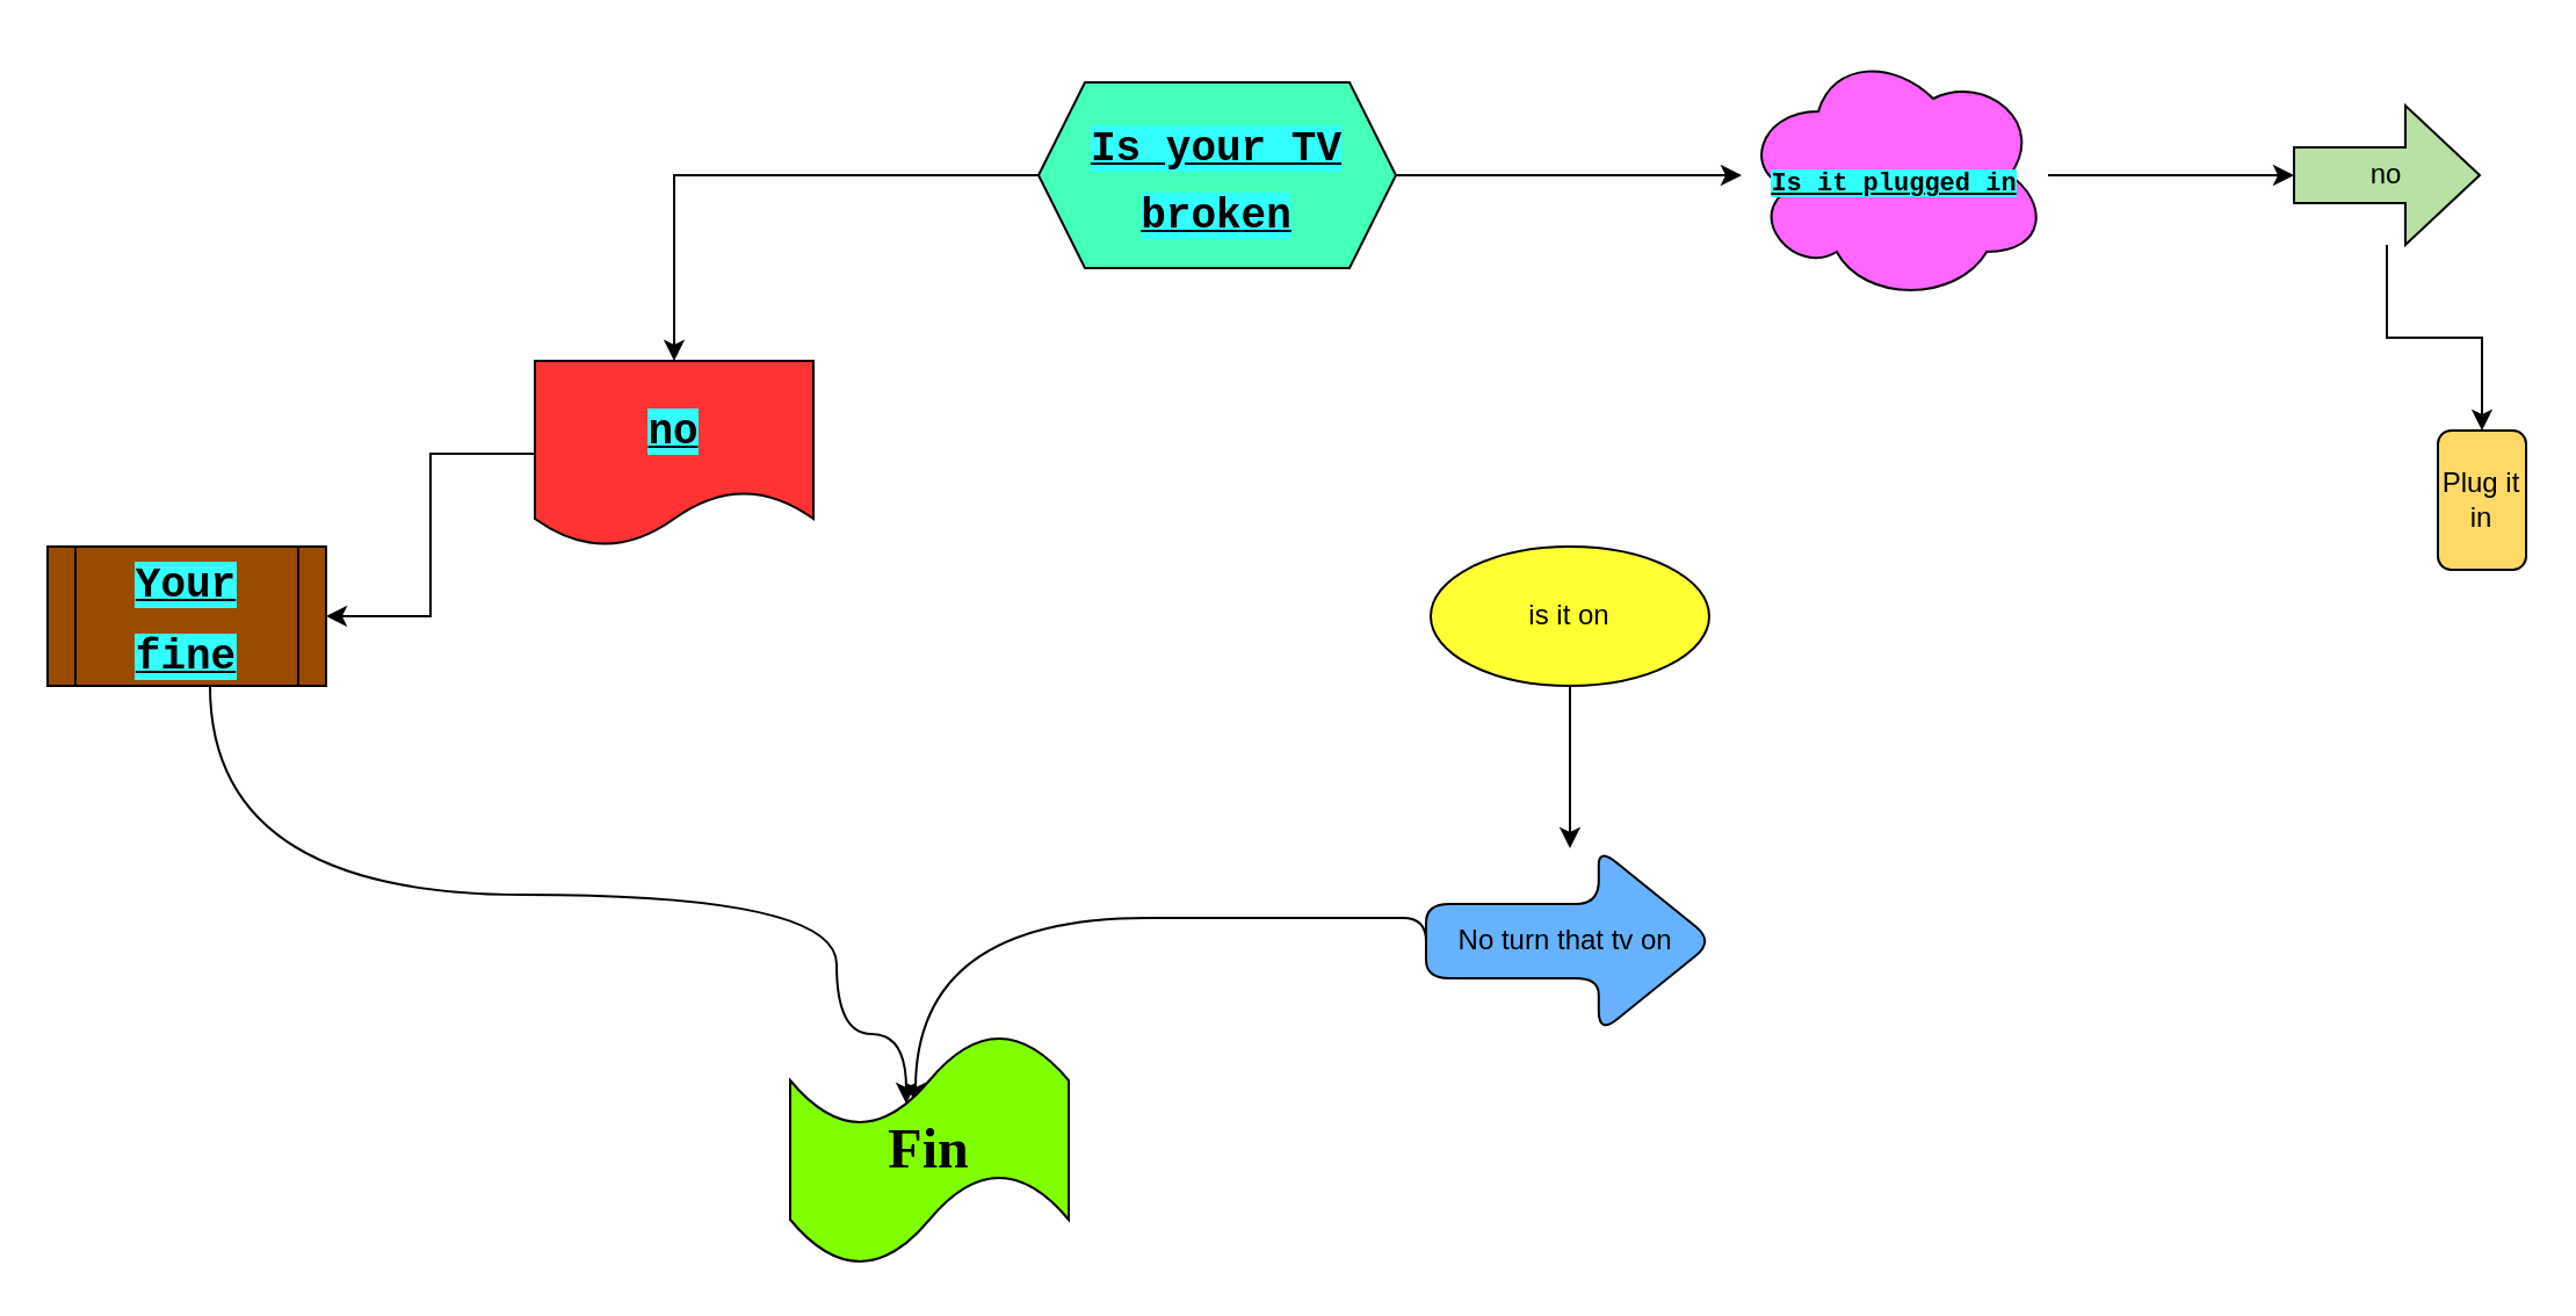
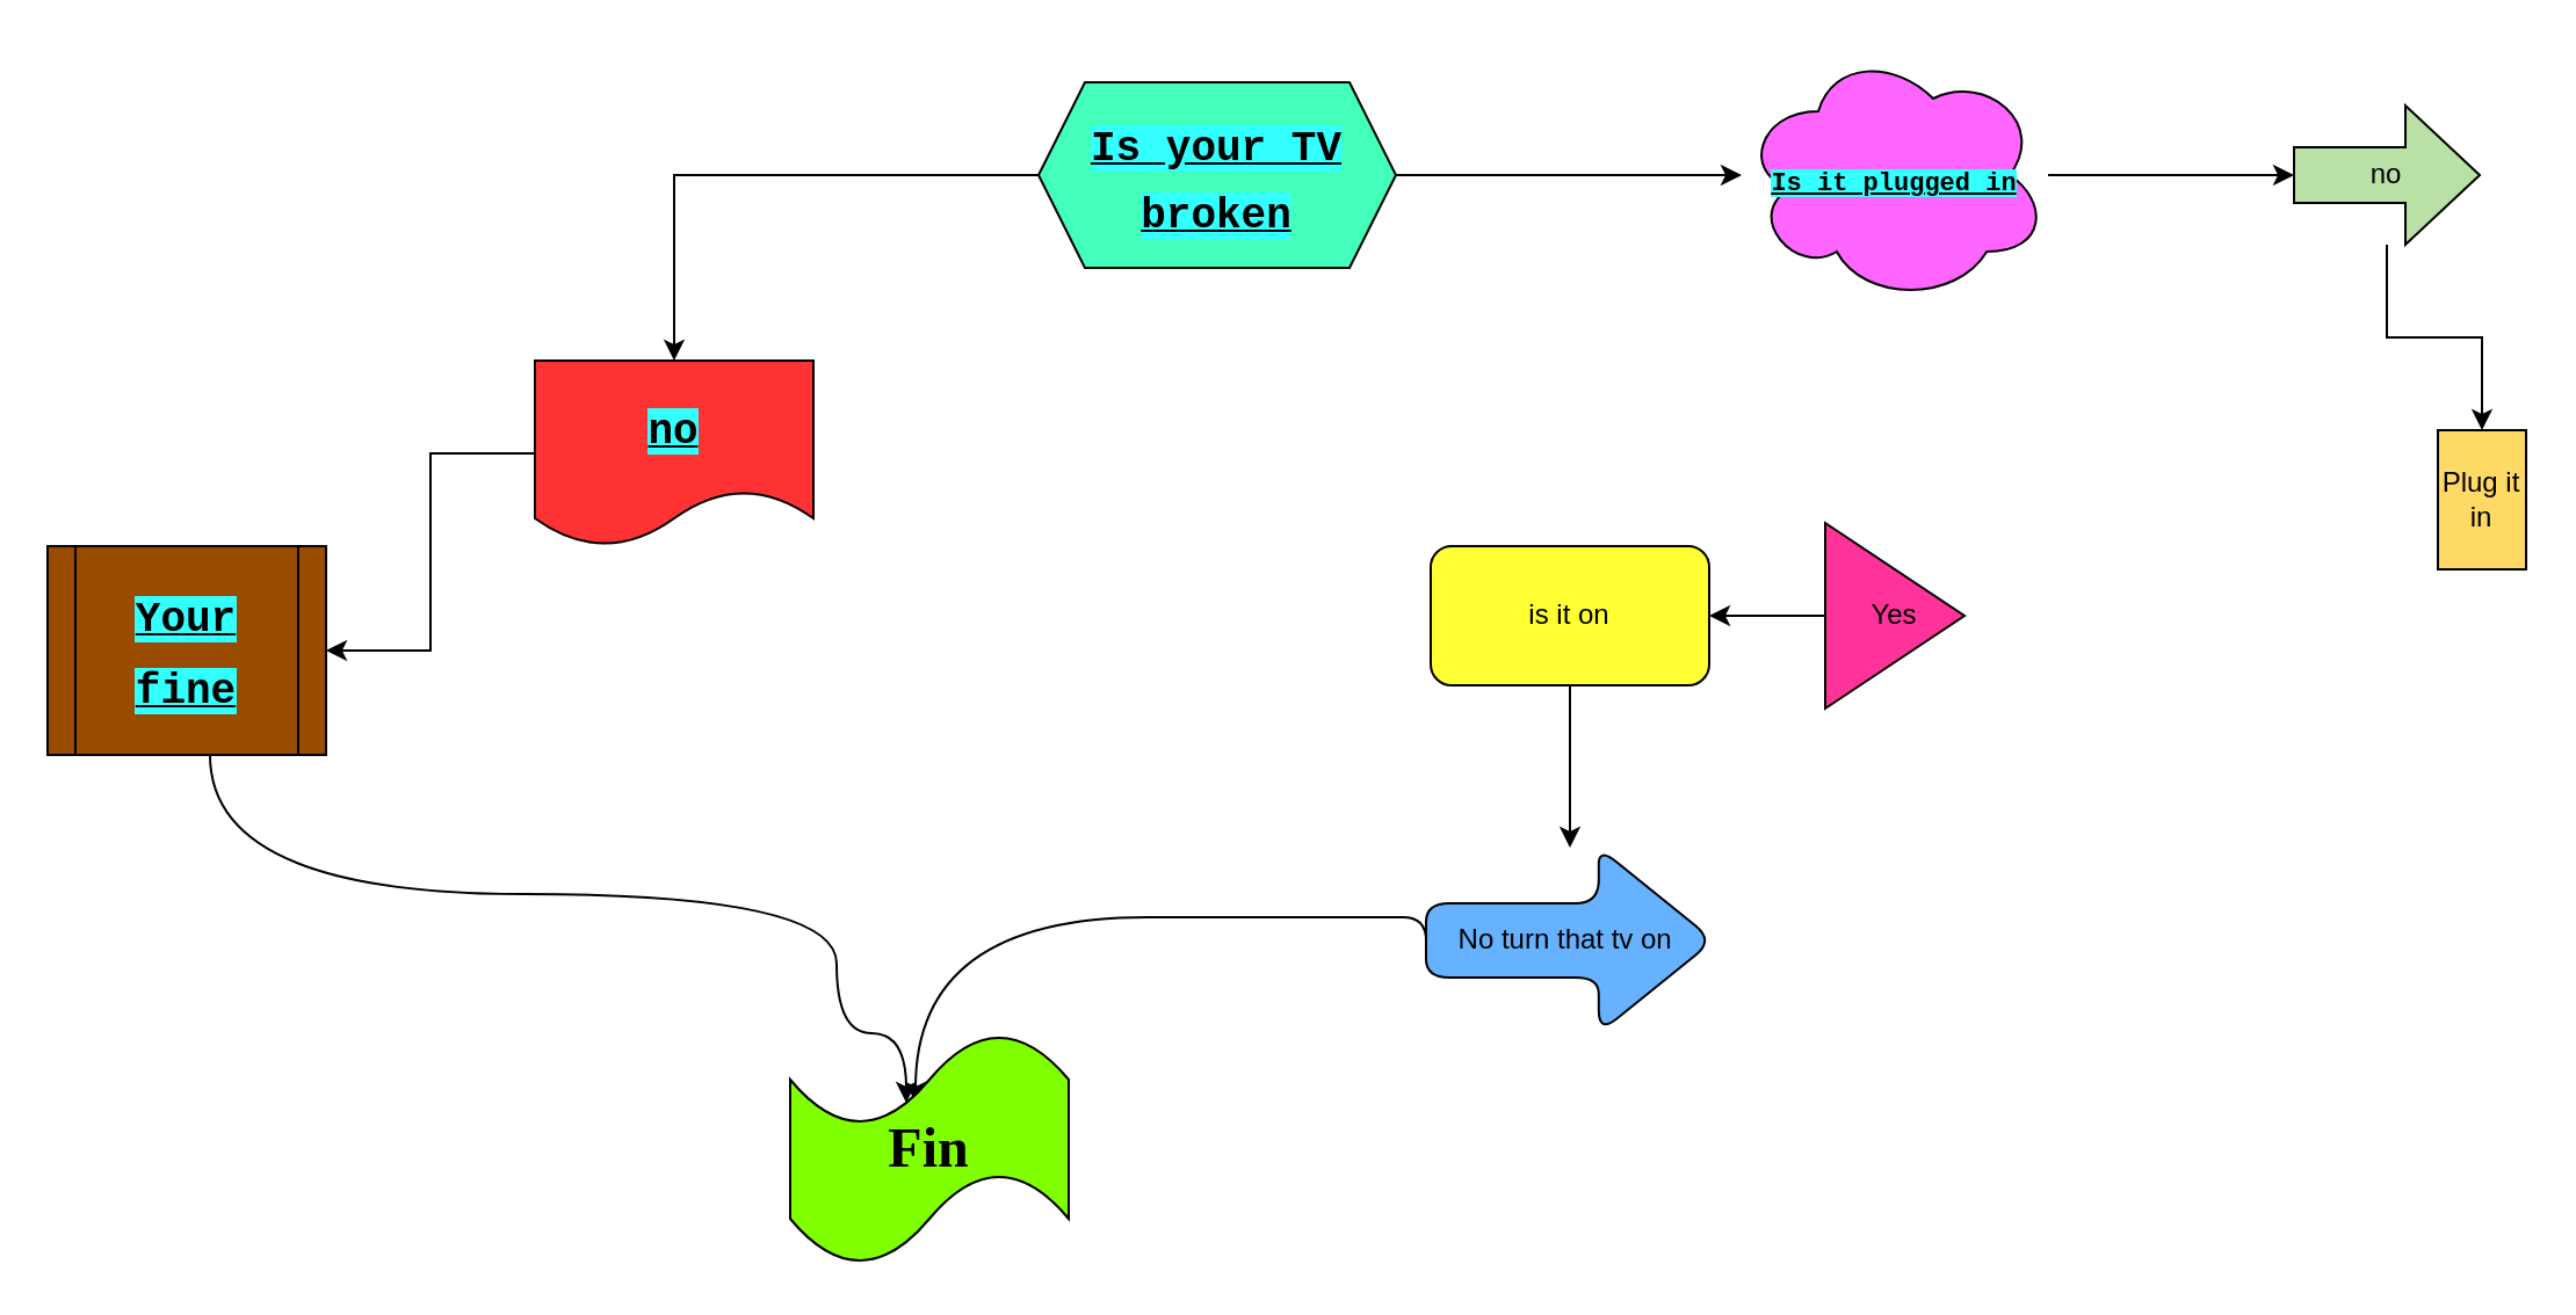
  <mxCell id="0" />
  <mxCell id="1" parent="0" />
  <mxCell id="2" value="" style="edgeStyle=orthogonalEdgeStyle;rounded=0;orthogonalLoop=1;jettySize=auto;html=1;" edge="1" parent="1" source="4" target="6"><mxGeometry relative="1" as="geometry" /></mxCell>
  <mxCell id="3" value="" style="edgeStyle=orthogonalEdgeStyle;rounded=0;orthogonalLoop=1;jettySize=auto;html=1;" edge="1" parent="1" source="4" target="9"><mxGeometry relative="1" as="geometry" /></mxCell>
  <mxCell id="4" value="&lt;h1&gt;&lt;font style=&quot;font-size: 18px;&quot; face=&quot;Courier New&quot;&gt;&lt;span style=&quot;background-color: rgb(51, 255, 255);&quot;&gt;&lt;u style=&quot;&quot;&gt;Is your TV broken&lt;/u&gt;&lt;/span&gt;&lt;/font&gt;&lt;/h1&gt;" style="shape=hexagon;perimeter=hexagonPerimeter2;whiteSpace=wrap;html=1;fixedSize=1;fillColor=#44FFBA;" vertex="1" parent="1"><mxGeometry x="447" y="35" width="154" height="80" as="geometry" /></mxCell>
  <mxCell id="5" value="" style="edgeStyle=orthogonalEdgeStyle;rounded=0;orthogonalLoop=1;jettySize=auto;html=1;" edge="1" parent="1" source="6" target="7"><mxGeometry relative="1" as="geometry" /></mxCell>
  <mxCell id="6" value="&lt;h1&gt;&lt;font style=&quot;font-size: 18px;&quot; face=&quot;Courier New&quot;&gt;&lt;span style=&quot;background-color: rgb(51, 255, 255);&quot;&gt;&lt;u&gt;no&lt;/u&gt;&lt;/span&gt;&lt;/font&gt;&lt;/h1&gt;" style="shape=document;whiteSpace=wrap;html=1;boundedLbl=1;fillColor=#FF3333;" vertex="1" parent="1"><mxGeometry x="230" y="155" width="120" height="80" as="geometry" /></mxCell>
- <mxCell id="7" value="&lt;h1&gt;&lt;font face=&quot;Courier New&quot;&gt;&lt;span style=&quot;font-size: 18px; background-color: rgb(51, 255, 255);&quot;&gt;&lt;u&gt;Your fine&lt;/u&gt;&lt;/span&gt;&lt;/font&gt;&lt;/h1&gt;" style="shape=process;whiteSpace=wrap;html=1;backgroundOutline=1;fillColor=#994C00;" vertex="1" parent="1"><mxGeometry x="20" y="235" width="120" height="60" as="geometry" /></mxCell>
+ <mxCell id="7" value="&lt;h1&gt;&lt;font face=&quot;Courier New&quot;&gt;&lt;span style=&quot;font-size: 18px; background-color: rgb(51, 255, 255);&quot;&gt;&lt;u&gt;Your fine&lt;/u&gt;&lt;/span&gt;&lt;/font&gt;&lt;/h1&gt;" style="shape=process;whiteSpace=wrap;html=1;backgroundOutline=1;fillColor=#994C00;" vertex="1" parent="1"><mxGeometry x="20" y="235" width="120" height="90" as="geometry" /></mxCell>
  <mxCell id="8" value="" style="edgeStyle=orthogonalEdgeStyle;rounded=0;orthogonalLoop=1;jettySize=auto;html=1;" edge="1" parent="1" source="9" target="15"><mxGeometry relative="1" as="geometry" /></mxCell>
  <mxCell id="9" value="&lt;h1&gt;&lt;font face=&quot;Courier New&quot;&gt;&lt;span style=&quot;font-size: 11px; background-color: rgb(51, 255, 255);&quot;&gt;&lt;u&gt;Is it plugged in&lt;/u&gt;&lt;/span&gt;&lt;/font&gt;&lt;/h1&gt;" style="ellipse;shape=cloud;whiteSpace=wrap;html=1;fillColor=#FF66FF;" vertex="1" parent="1"><mxGeometry x="750" y="20" width="132" height="110" as="geometry" /></mxCell>
+ <mxCell id="10" value="" style="edgeStyle=orthogonalEdgeStyle;rounded=0;orthogonalLoop=1;jettySize=auto;html=1;" edge="1" parent="1" source="11" target="13"><mxGeometry relative="1" as="geometry" /></mxCell>
+ <mxCell id="11" value="Yes" style="triangle;whiteSpace=wrap;html=1;fillColor=#FF3399;" vertex="1" parent="1"><mxGeometry x="786" y="225" width="60" height="80" as="geometry" /></mxCell>
  <mxCell id="12" value="" style="edgeStyle=orthogonalEdgeStyle;rounded=0;orthogonalLoop=1;jettySize=auto;html=1;" edge="1" parent="1" source="13" target="17"><mxGeometry relative="1" as="geometry" /></mxCell>
- <mxCell id="13" value="is it on" style="ellipse;whiteSpace=wrap;html=1;fillColor=#FFFF33;" vertex="1" parent="1"><mxGeometry x="616" y="235" width="120" height="60" as="geometry" /></mxCell>
+ <mxCell id="13" value="is it on" style="rounded=1;whiteSpace=wrap;html=1;fillColor=#FFFF33;" vertex="1" parent="1"><mxGeometry x="616" y="235" width="120" height="60" as="geometry" /></mxCell>
  <mxCell id="14" value="" style="edgeStyle=orthogonalEdgeStyle;rounded=0;orthogonalLoop=1;jettySize=auto;html=1;" edge="1" parent="1" source="15" target="16"><mxGeometry relative="1" as="geometry" /></mxCell>
  <mxCell id="15" value="no" style="shape=singleArrow;whiteSpace=wrap;html=1;arrowWidth=0.4;arrowSize=0.4;strokeColor=default;fillColor=#B9E0A5;" vertex="1" parent="1"><mxGeometry x="988" y="45" width="80" height="60" as="geometry" /></mxCell>
- <mxCell id="16" value="Plug it in" style="whiteSpace=wrap;html=1;fillColor=#FFD966;rounded=1;" vertex="1" parent="1"><mxGeometry x="1050" y="185" width="38" height="60" as="geometry" /></mxCell>
+ <mxCell id="16" value="Plug it in" style="whiteSpace=wrap;html=1;fillColor=#FFD966;" vertex="1" parent="1"><mxGeometry x="1050" y="185" width="38" height="60" as="geometry" /></mxCell>
  <mxCell id="17" value="No turn that tv on&amp;nbsp;" style="shape=singleArrow;whiteSpace=wrap;html=1;arrowWidth=0.4;arrowSize=0.4;rounded=1;fillColor=#66B2FF;" vertex="1" parent="1"><mxGeometry x="614" y="365" width="124" height="80" as="geometry" /></mxCell>
  <mxCell id="18" value="" style="endArrow=classic;html=1;rounded=0;edgeStyle=orthogonalEdgeStyle;curved=1;" edge="1" parent="1"><mxGeometry width="50" height="50" relative="1" as="geometry"><mxPoint x="614" y="405" as="sourcePoint" /><mxPoint x="394" y="475" as="targetPoint" /><Array as="points"><mxPoint x="594" y="395" /><mxPoint x="395" y="395" /></Array></mxGeometry></mxCell>
  <mxCell id="19" value="" style="endArrow=classic;html=1;rounded=0;edgeStyle=orthogonalEdgeStyle;curved=1;" edge="1" parent="1" source="7"><mxGeometry width="50" height="50" relative="1" as="geometry"><mxPoint x="280" y="345" as="sourcePoint" /><mxPoint x="390" y="475" as="targetPoint" /><Array as="points"><mxPoint x="90" y="385" /><mxPoint x="360" y="385" /><mxPoint x="360" y="445" /></Array></mxGeometry></mxCell>
  <mxCell id="20" value="&lt;h1&gt;&lt;font face=&quot;Lucida Console&quot;&gt;Fin&lt;/font&gt;&lt;/h1&gt;" style="shape=tape;whiteSpace=wrap;html=1;fillColor=#80FF00;" vertex="1" parent="1"><mxGeometry x="340" y="445" width="120" height="100" as="geometry" /></mxCell>
